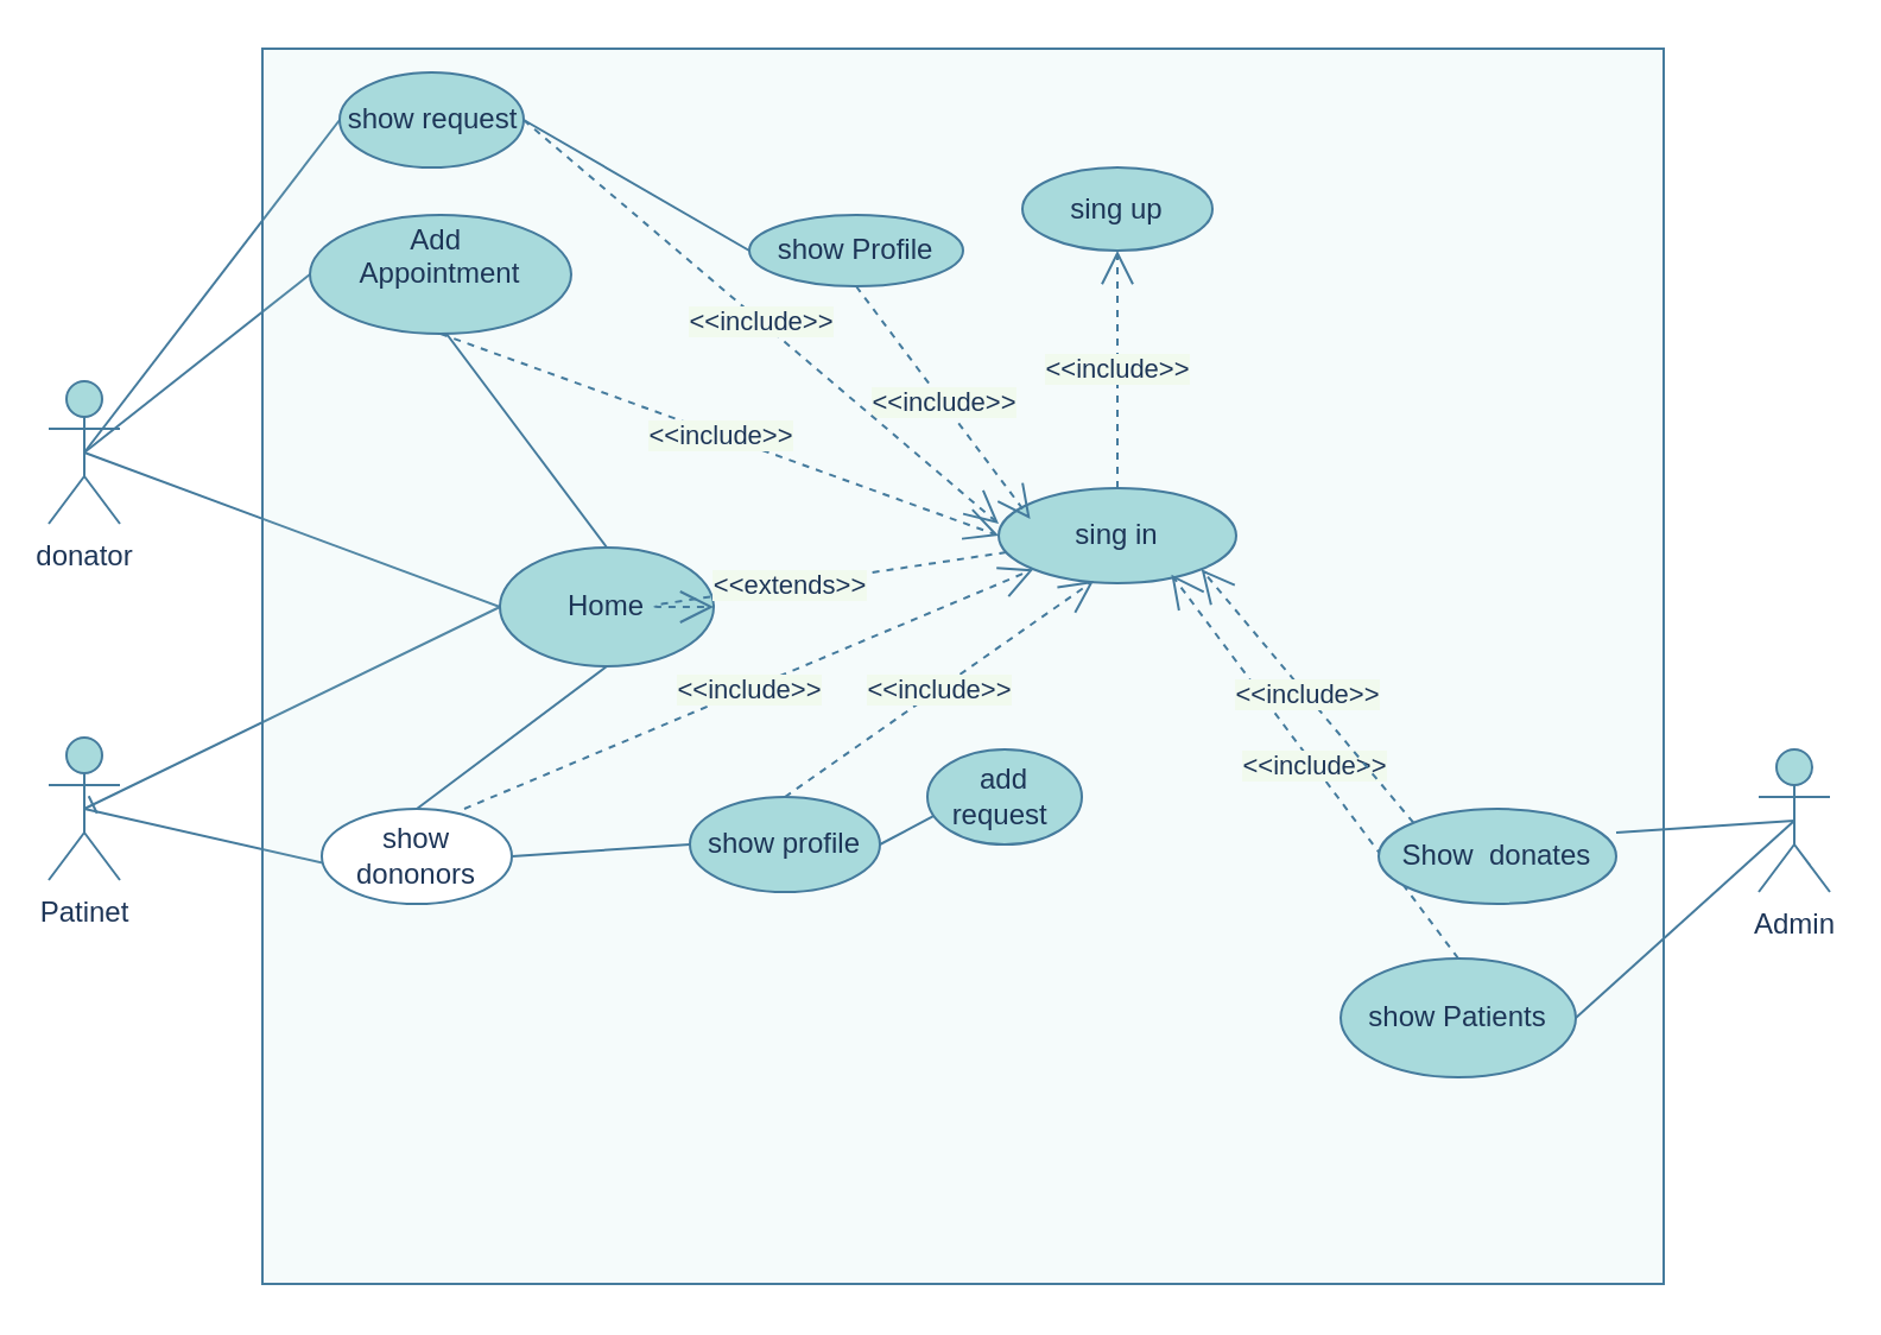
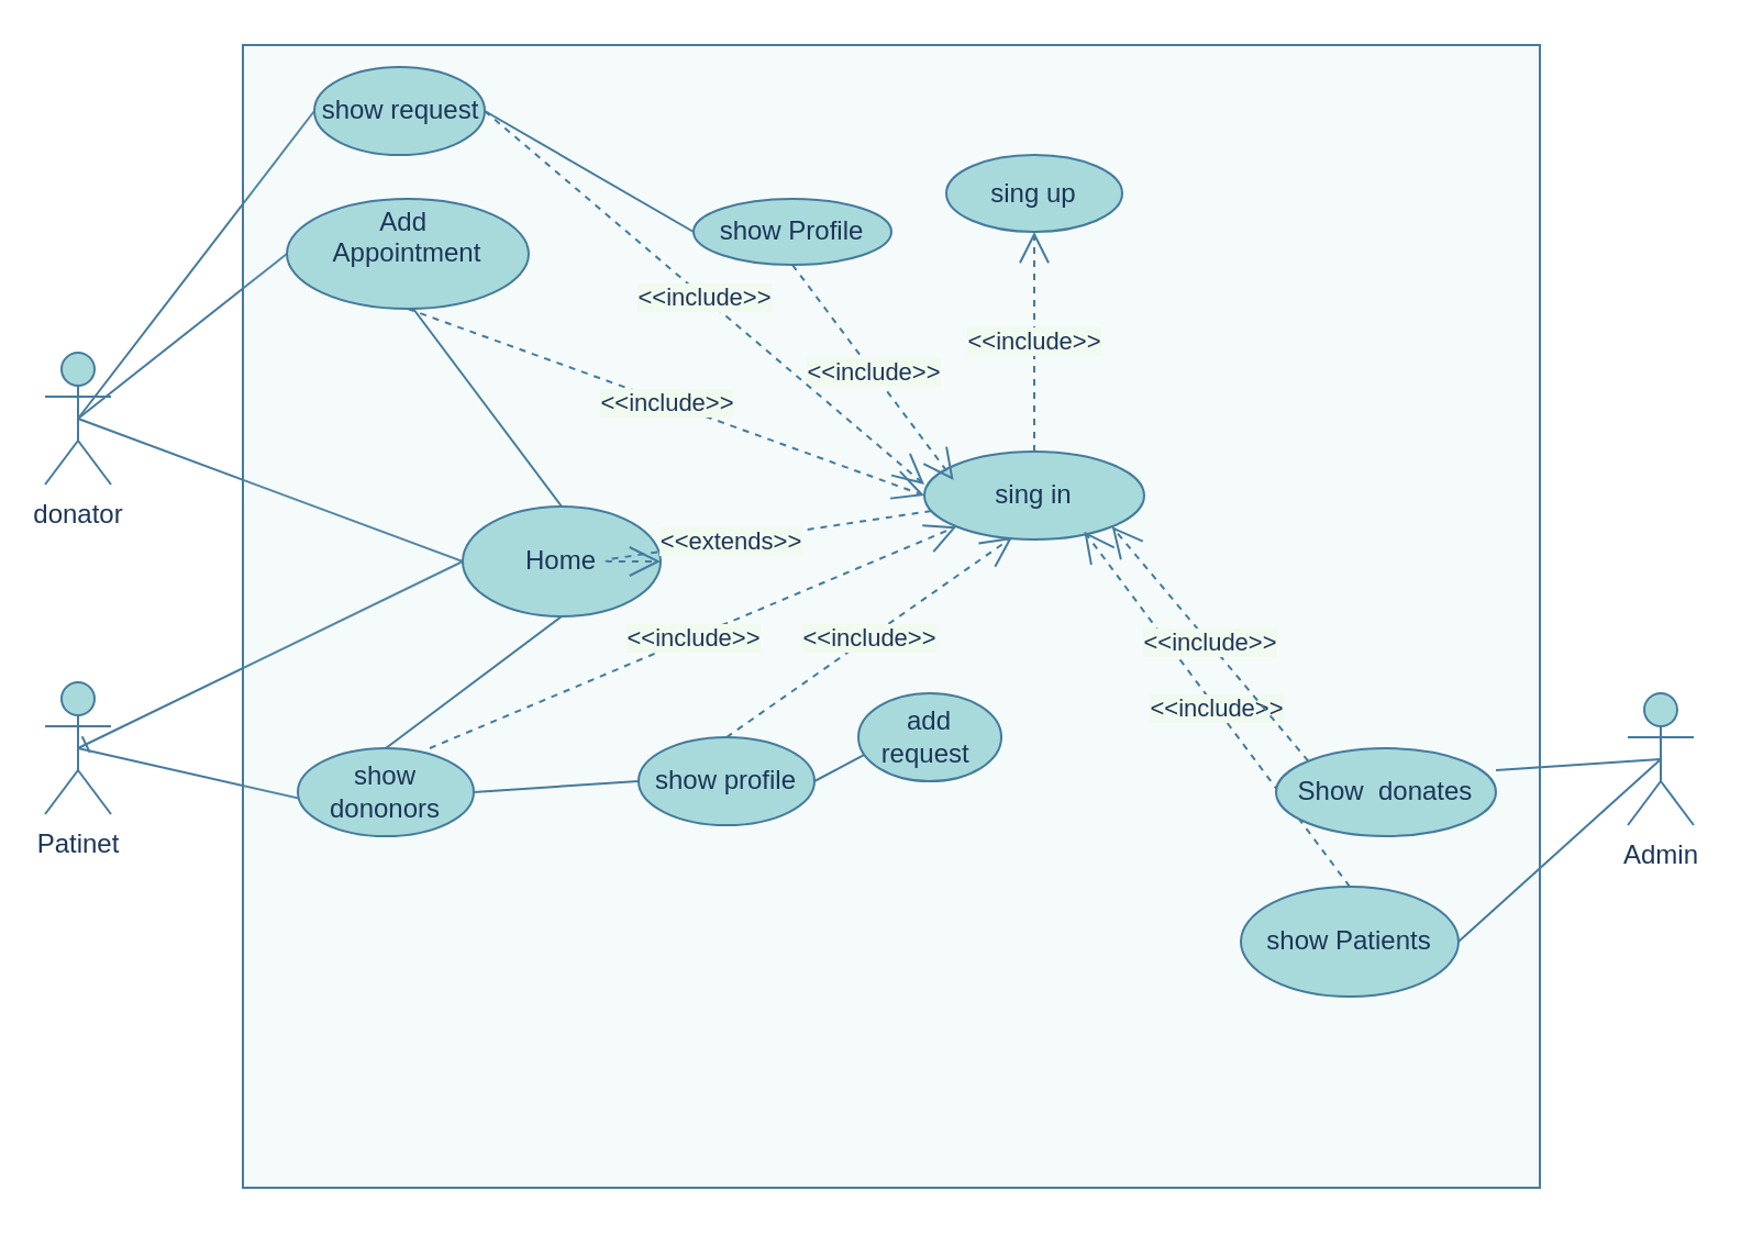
  <mxCell id="0" />
  <mxCell id="1" parent="0" />
  <mxCell id="2" style="rounded=0;orthogonalLoop=1;jettySize=auto;html=1;exitX=0.5;exitY=0.5;exitDx=0;exitDy=0;exitPerimeter=0;entryX=0;entryY=0.5;entryDx=0;entryDy=0;endArrow=none;endFill=0;strokeColor=#457B9D;fontColor=#1D3557;labelBackgroundColor=#F1FAEE;" edge="1" parent="1" source="5" target="12"><mxGeometry relative="1" as="geometry" /></mxCell>
  <mxCell id="3" style="edgeStyle=none;rounded=0;orthogonalLoop=1;jettySize=auto;html=1;exitX=0.5;exitY=0.5;exitDx=0;exitDy=0;exitPerimeter=0;entryX=0;entryY=0.5;entryDx=0;entryDy=0;startArrow=none;startFill=0;endArrow=none;endFill=0;strokeColor=#457B9D;fontColor=#1D3557;labelBackgroundColor=#F1FAEE;" edge="1" parent="1" source="5" target="16"><mxGeometry relative="1" as="geometry" /></mxCell>
  <mxCell id="4" style="edgeStyle=none;rounded=0;orthogonalLoop=1;jettySize=auto;html=1;exitX=0.5;exitY=0.5;exitDx=0;exitDy=0;exitPerimeter=0;entryX=0;entryY=0.5;entryDx=0;entryDy=0;startArrow=none;startFill=0;endArrow=none;endFill=0;strokeColor=#457B9D;fontColor=#1D3557;labelBackgroundColor=#F1FAEE;" edge="1" parent="1" source="5" target="29"><mxGeometry relative="1" as="geometry" /></mxCell>
  <mxCell id="5" value="donator" style="shape=umlActor;verticalLabelPosition=bottom;verticalAlign=top;html=1;fillColor=#A8DADC;strokeColor=#457B9D;fontColor=#1D3557;" vertex="1" parent="1"><mxGeometry x="20" y="160" width="30" height="60" as="geometry" /></mxCell>
  <mxCell id="6" style="edgeStyle=none;rounded=0;orthogonalLoop=1;jettySize=auto;html=1;exitX=0.5;exitY=0.5;exitDx=0;exitDy=0;exitPerimeter=0;entryX=0;entryY=0.5;entryDx=0;entryDy=0;startArrow=ERone;startFill=0;endArrow=none;endFill=0;strokeColor=#457B9D;fontColor=#1D3557;labelBackgroundColor=#F1FAEE;" edge="1" parent="1" source="8" target="12"><mxGeometry relative="1" as="geometry" /></mxCell>
  <mxCell id="7" style="edgeStyle=none;rounded=0;orthogonalLoop=1;jettySize=auto;html=1;exitX=0.5;exitY=0.5;exitDx=0;exitDy=0;exitPerimeter=0;entryX=0.121;entryY=0.622;entryDx=0;entryDy=0;entryPerimeter=0;startArrow=none;startFill=0;endArrow=none;endFill=0;strokeColor=#457B9D;fontColor=#1D3557;labelBackgroundColor=#F1FAEE;" edge="1" parent="1" source="8" target="23"><mxGeometry relative="1" as="geometry" /></mxCell>
  <mxCell id="8" value="Patinet" style="shape=umlActor;verticalLabelPosition=bottom;verticalAlign=top;html=1;fillColor=#A8DADC;strokeColor=#457B9D;fontColor=#1D3557;" vertex="1" parent="1"><mxGeometry x="20" y="310" width="30" height="60" as="geometry" /></mxCell>
  <mxCell id="9" value="" style="whiteSpace=wrap;html=1;fillOpacity=12;imageAspect=1;allowArrows=0;perimeter=none;perimeterSpacing=22;strokeColor=#457B9D;fontColor=#1D3557;connectable=0;direction=east;fillColor=#A8DADC;" vertex="1" parent="1"><mxGeometry x="110" y="20" width="590" height="520" as="geometry" /></mxCell>
  <mxCell id="10" style="edgeStyle=none;rounded=0;orthogonalLoop=1;jettySize=auto;html=1;exitX=0.5;exitY=0;exitDx=0;exitDy=0;startArrow=none;startFill=0;endArrow=none;endFill=0;strokeColor=#457B9D;fontColor=#1D3557;labelBackgroundColor=#F1FAEE;" edge="1" parent="1" source="12"><mxGeometry relative="1" as="geometry"><mxPoint x="180" y="130" as="targetPoint" /></mxGeometry></mxCell>
  <mxCell id="11" style="edgeStyle=none;rounded=0;orthogonalLoop=1;jettySize=auto;html=1;exitX=0.5;exitY=1;exitDx=0;exitDy=0;entryX=0.5;entryY=0;entryDx=0;entryDy=0;startArrow=none;startFill=0;endArrow=none;endFill=0;strokeColor=#457B9D;fontColor=#1D3557;labelBackgroundColor=#F1FAEE;" edge="1" parent="1" source="12" target="23"><mxGeometry relative="1" as="geometry" /></mxCell>
  <mxCell id="12" value="Home" style="ellipse;whiteSpace=wrap;html=1;fillColor=#A8DADC;strokeColor=#457B9D;fontColor=#1D3557;" vertex="1" parent="1"><mxGeometry x="210" y="230" width="90" height="50" as="geometry" /></mxCell>
  <mxCell id="13" value="sing in" style="ellipse;whiteSpace=wrap;html=1;fillColor=#A8DADC;strokeColor=#457B9D;fontColor=#1D3557;" vertex="1" parent="1"><mxGeometry x="420" y="205" width="100" height="40" as="geometry" /></mxCell>
  <mxCell id="14" value="&amp;lt;&amp;lt;include&amp;gt;&amp;gt;" style="endArrow=open;endSize=12;dashed=1;html=1;entryX=0;entryY=0.5;entryDx=0;entryDy=0;exitX=0.5;exitY=1;exitDx=0;exitDy=0;strokeColor=#457B9D;fontColor=#1D3557;labelBackgroundColor=#F1FAEE;" edge="1" parent="1" source="16" target="13"><mxGeometry width="160" relative="1" as="geometry"><mxPoint x="220" y="249.5" as="sourcePoint" /><mxPoint x="300" y="250" as="targetPoint" /><Array as="points" /><mxPoint as="offset" /></mxGeometry></mxCell>
  <mxCell id="15" style="edgeStyle=none;rounded=0;orthogonalLoop=1;jettySize=auto;html=1;exitX=1;exitY=0.5;exitDx=0;exitDy=0;entryX=0;entryY=0.5;entryDx=0;entryDy=0;startArrow=none;startFill=0;endArrow=none;endFill=0;strokeColor=#457B9D;fontColor=#1D3557;labelBackgroundColor=#F1FAEE;" edge="1" parent="1" source="29" target="17"><mxGeometry relative="1" as="geometry" /></mxCell>
  <mxCell id="16" value="Add&amp;nbsp;&lt;br&gt;&lt;span&gt;&lt;/span&gt;&lt;span&gt;&lt;/span&gt;&lt;span&gt;Appointment&lt;/span&gt;&lt;br&gt;&amp;nbsp;" style="ellipse;whiteSpace=wrap;html=1;fillColor=#A8DADC;strokeColor=#457B9D;fontColor=#1D3557;" vertex="1" parent="1"><mxGeometry x="130" y="90" width="110" height="50" as="geometry" /></mxCell>
  <mxCell id="17" value="show Profile" style="ellipse;whiteSpace=wrap;html=1;fillColor=#A8DADC;strokeColor=#457B9D;fontColor=#1D3557;" vertex="1" parent="1"><mxGeometry x="315" y="90" width="90" height="30" as="geometry" /></mxCell>
  <mxCell id="18" value="&amp;lt;&amp;lt;include&amp;gt;&amp;gt;" style="endArrow=open;endSize=12;dashed=1;html=1;exitX=0.5;exitY=1;exitDx=0;exitDy=0;entryX=0.133;entryY=0.325;entryDx=0;entryDy=0;entryPerimeter=0;strokeColor=#457B9D;fontColor=#1D3557;labelBackgroundColor=#F1FAEE;" edge="1" parent="1" source="17" target="13"><mxGeometry width="160" relative="1" as="geometry"><mxPoint x="195" y="140" as="sourcePoint" /><mxPoint x="300" y="250" as="targetPoint" /><Array as="points" /><mxPoint as="offset" /></mxGeometry></mxCell>
  <mxCell id="19" value="sing up" style="ellipse;whiteSpace=wrap;html=1;fillColor=#A8DADC;strokeColor=#457B9D;fontColor=#1D3557;" vertex="1" parent="1"><mxGeometry x="430" y="70" width="80" height="35" as="geometry" /></mxCell>
  <mxCell id="20" value="&amp;lt;&amp;lt;include&amp;gt;&amp;gt;" style="endArrow=open;endSize=12;dashed=1;html=1;exitX=0.5;exitY=0;exitDx=0;exitDy=0;entryX=0.5;entryY=1;entryDx=0;entryDy=0;strokeColor=#457B9D;fontColor=#1D3557;labelBackgroundColor=#F1FAEE;" edge="1" parent="1" source="13" target="19"><mxGeometry width="160" relative="1" as="geometry"><mxPoint x="315" y="100" as="sourcePoint" /><mxPoint x="310" y="260" as="targetPoint" /><Array as="points" /><mxPoint as="offset" /></mxGeometry></mxCell>
  <mxCell id="21" value="&amp;lt;&amp;lt;extends&amp;gt;&amp;gt;" style="endArrow=open;endSize=12;dashed=1;html=1;entryX=1;entryY=0.5;entryDx=0;entryDy=0;strokeColor=#457B9D;fontColor=#1D3557;labelBackgroundColor=#F1FAEE;" edge="1" parent="1" source="13" target="12"><mxGeometry width="160" relative="1" as="geometry"><mxPoint x="300" y="255" as="sourcePoint" /><mxPoint x="310" y="260" as="targetPoint" /><Array as="points"><mxPoint x="270" y="255" /></Array><mxPoint as="offset" /></mxGeometry></mxCell>
  <mxCell id="22" style="edgeStyle=none;rounded=0;orthogonalLoop=1;jettySize=auto;html=1;exitX=1;exitY=0.5;exitDx=0;exitDy=0;entryX=0;entryY=0.5;entryDx=0;entryDy=0;startArrow=none;startFill=0;endArrow=none;endFill=0;strokeColor=#457B9D;fontColor=#1D3557;labelBackgroundColor=#F1FAEE;" edge="1" parent="1" source="23" target="27"><mxGeometry relative="1" as="geometry" /></mxCell>
- <mxCell id="23" value="show dononors" style="ellipse;whiteSpace=wrap;html=1;fillColor=#ffffff;strokeColor=#457B9D;fontColor=#1D3557;" vertex="1" parent="1"><mxGeometry x="135" y="340" width="80" height="40" as="geometry" /></mxCell>
+ <mxCell id="23" value="show dononors" style="ellipse;whiteSpace=wrap;html=1;fillColor=#A8DADC;strokeColor=#457B9D;fontColor=#1D3557;" vertex="1" parent="1"><mxGeometry x="135" y="340" width="80" height="40" as="geometry" /></mxCell>
  <mxCell id="24" value="&amp;lt;&amp;lt;include&amp;gt;&amp;gt;" style="endArrow=open;endSize=12;dashed=1;html=1;entryX=0;entryY=1;entryDx=0;entryDy=0;exitX=0.75;exitY=0;exitDx=0;exitDy=0;exitPerimeter=0;strokeColor=#457B9D;fontColor=#1D3557;labelBackgroundColor=#F1FAEE;" edge="1" parent="1" source="23" target="13"><mxGeometry width="160" relative="1" as="geometry"><mxPoint x="195" y="140" as="sourcePoint" /><mxPoint x="310" y="260" as="targetPoint" /><Array as="points" /><mxPoint as="offset" /></mxGeometry></mxCell>
  <mxCell id="25" value="&amp;lt;&amp;lt;include&amp;gt;&amp;gt;" style="endArrow=open;endSize=12;dashed=1;html=1;entryX=0.4;entryY=0.975;entryDx=0;entryDy=0;exitX=0.5;exitY=0;exitDx=0;exitDy=0;entryPerimeter=0;strokeColor=#457B9D;fontColor=#1D3557;labelBackgroundColor=#F1FAEE;" edge="1" parent="1" source="27" target="13"><mxGeometry width="160" relative="1" as="geometry"><mxPoint x="260" y="350" as="sourcePoint" /><mxPoint x="320" y="270" as="targetPoint" /><Array as="points" /><mxPoint as="offset" /></mxGeometry></mxCell>
  <mxCell id="26" style="edgeStyle=none;rounded=0;orthogonalLoop=1;jettySize=auto;html=1;exitX=1;exitY=0.5;exitDx=0;exitDy=0;entryX=0.06;entryY=0.683;entryDx=0;entryDy=0;entryPerimeter=0;startArrow=none;startFill=0;endArrow=none;endFill=0;strokeColor=#457B9D;fontColor=#1D3557;labelBackgroundColor=#F1FAEE;" edge="1" parent="1" source="27" target="28"><mxGeometry relative="1" as="geometry" /></mxCell>
  <mxCell id="27" value="show profile" style="ellipse;whiteSpace=wrap;html=1;fillColor=#A8DADC;strokeColor=#457B9D;fontColor=#1D3557;" vertex="1" parent="1"><mxGeometry x="290" y="335" width="80" height="40" as="geometry" /></mxCell>
  <mxCell id="28" value="add request&amp;nbsp;" style="ellipse;whiteSpace=wrap;html=1;fillColor=#A8DADC;strokeColor=#457B9D;fontColor=#1D3557;" vertex="1" parent="1"><mxGeometry x="390" y="315" width="65" height="40" as="geometry" /></mxCell>
  <mxCell id="29" value="show request" style="ellipse;whiteSpace=wrap;html=1;fillColor=#A8DADC;strokeColor=#457B9D;fontColor=#1D3557;" vertex="1" parent="1"><mxGeometry x="142.5" y="30" width="77.5" height="40" as="geometry" /></mxCell>
  <mxCell id="30" value="&amp;lt;&amp;lt;include&amp;gt;&amp;gt;" style="endArrow=open;endSize=12;dashed=1;html=1;exitX=1;exitY=0.5;exitDx=0;exitDy=0;strokeColor=#457B9D;fontColor=#1D3557;labelBackgroundColor=#F1FAEE;" edge="1" parent="1" source="29"><mxGeometry width="160" relative="1" as="geometry"><mxPoint x="195" y="140" as="sourcePoint" /><mxPoint x="420" y="220" as="targetPoint" /><Array as="points" /><mxPoint as="offset" /></mxGeometry></mxCell>
  <mxCell id="31" style="rounded=1;sketch=0;orthogonalLoop=1;jettySize=auto;html=1;exitX=0.5;exitY=0.5;exitDx=0;exitDy=0;exitPerimeter=0;entryX=1;entryY=0.5;entryDx=0;entryDy=0;strokeColor=#457B9D;fillColor=#A8DADC;fontColor=#1D3557;endArrow=none;endFill=0;labelBackgroundColor=#F1FAEE;" edge="1" parent="1" source="33" target="34"><mxGeometry relative="1" as="geometry" /></mxCell>
  <mxCell id="32" style="edgeStyle=none;rounded=1;sketch=0;orthogonalLoop=1;jettySize=auto;html=1;exitX=0.5;exitY=0.5;exitDx=0;exitDy=0;exitPerimeter=0;entryX=1;entryY=0.25;entryDx=0;entryDy=0;entryPerimeter=0;endArrow=none;endFill=0;strokeColor=#457B9D;fillColor=#A8DADC;fontColor=#1D3557;labelBackgroundColor=#F1FAEE;" edge="1" parent="1" source="33" target="36"><mxGeometry relative="1" as="geometry" /></mxCell>
  <mxCell id="33" value="Admin" style="shape=umlActor;verticalLabelPosition=bottom;verticalAlign=top;html=1;rounded=0;sketch=0;strokeColor=#457B9D;fillColor=#A8DADC;fontColor=#1D3557;" vertex="1" parent="1"><mxGeometry x="740" y="315" width="30" height="60" as="geometry" /></mxCell>
  <mxCell id="34" value="show Patients" style="ellipse;whiteSpace=wrap;html=1;rounded=0;sketch=0;strokeColor=#457B9D;fillColor=#A8DADC;fontColor=#1D3557;" vertex="1" parent="1"><mxGeometry x="564" y="403" width="99" height="50" as="geometry" /></mxCell>
  <mxCell id="35" value="&amp;lt;&amp;lt;include&amp;gt;&amp;gt;" style="endArrow=open;endSize=12;dashed=1;html=1;entryX=0.727;entryY=0.908;entryDx=0;entryDy=0;exitX=0.5;exitY=0;exitDx=0;exitDy=0;strokeColor=#457B9D;fontColor=#1D3557;entryPerimeter=0;labelBackgroundColor=#F1FAEE;" edge="1" parent="1" source="34" target="13"><mxGeometry width="160" relative="1" as="geometry"><mxPoint x="195" y="140" as="sourcePoint" /><mxPoint x="430" y="235" as="targetPoint" /><Array as="points" /><mxPoint as="offset" /></mxGeometry></mxCell>
  <mxCell id="36" value="Show&amp;nbsp; donates" style="ellipse;whiteSpace=wrap;html=1;rounded=0;sketch=0;strokeColor=#457B9D;fillColor=#A8DADC;fontColor=#1D3557;" vertex="1" parent="1"><mxGeometry x="580" y="340" width="100" height="40" as="geometry" /></mxCell>
  <mxCell id="37" value="&amp;lt;&amp;lt;include&amp;gt;&amp;gt;" style="endArrow=open;endSize=12;dashed=1;html=1;entryX=1;entryY=1;entryDx=0;entryDy=0;exitX=0;exitY=0;exitDx=0;exitDy=0;strokeColor=#457B9D;fontColor=#1D3557;labelBackgroundColor=#F1FAEE;" edge="1" parent="1" source="36" target="13"><mxGeometry width="160" relative="1" as="geometry"><mxPoint x="540.5" y="410" as="sourcePoint" /><mxPoint x="502.7" y="251.32" as="targetPoint" /><Array as="points" /><mxPoint as="offset" /></mxGeometry></mxCell>
